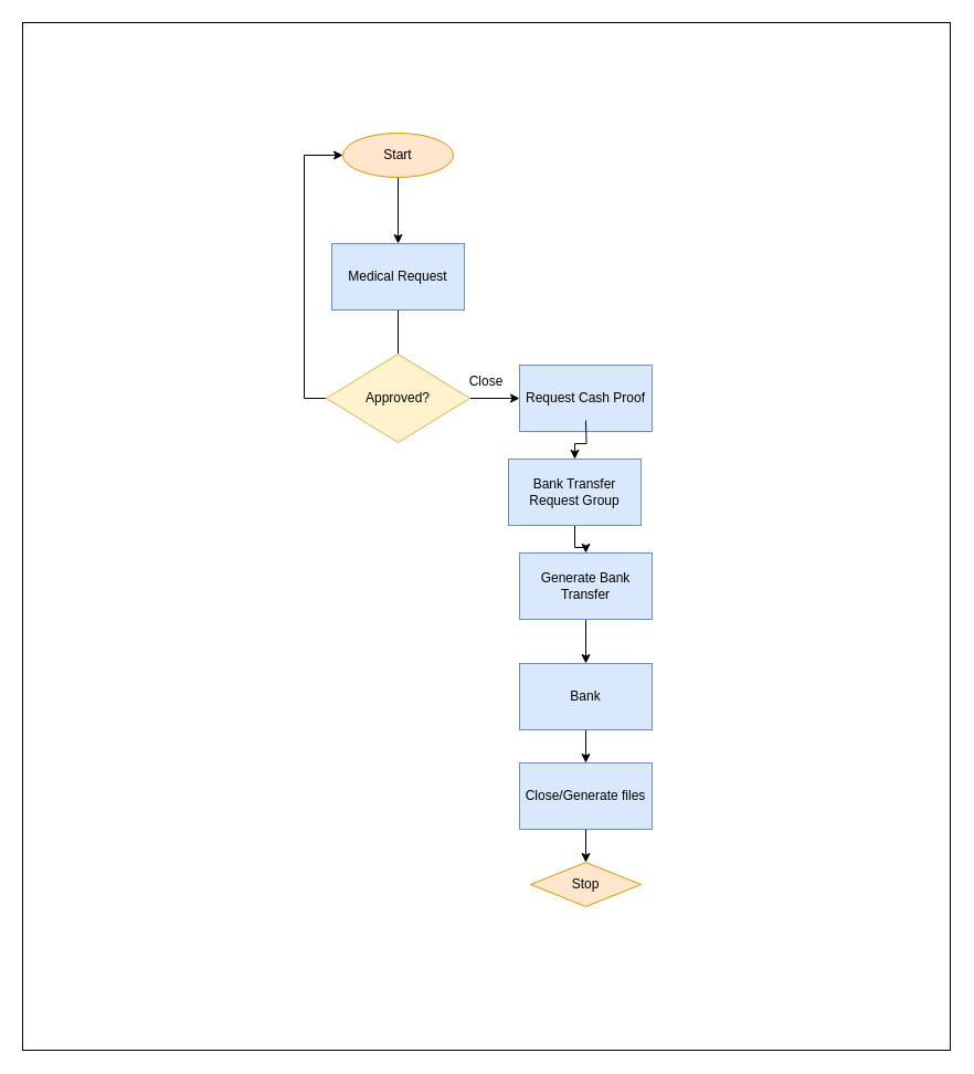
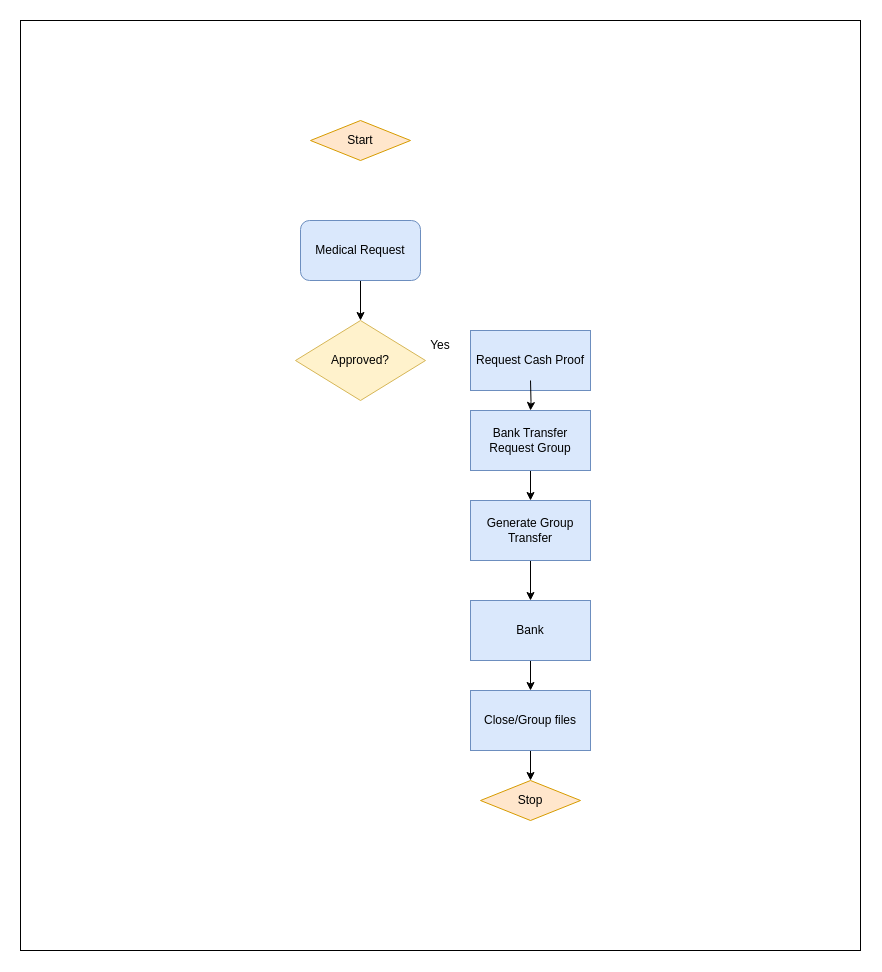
  <mxCell id="0" />
  <mxCell id="1" parent="0" />
- <mxCell id="2" value="" style="edgeStyle=orthogonalEdgeStyle;rounded=0;orthogonalLoop=1;jettySize=auto;html=1;" parent="1" source="3" target="5" edge="1"><mxGeometry relative="1" as="geometry" /></mxCell>
- <mxCell id="3" value="Start" style="ellipse;whiteSpace=wrap;html=1;fillColor=#ffe6cc;strokeColor=#d79b00;" parent="1" vertex="1"><mxGeometry x="310" y="120" width="100" height="40" as="geometry" /></mxCell>
- <mxCell id="4" value="" style="edgeStyle=orthogonalEdgeStyle;rounded=0;orthogonalLoop=1;jettySize=auto;html=1;endArrow=none;" parent="1" source="5" target="8" edge="1"><mxGeometry relative="1" as="geometry" /></mxCell>
- <mxCell id="5" value="Medical Request" style="rounded=0;whiteSpace=wrap;html=1;fillColor=#dae8fc;strokeColor=#6c8ebf;" parent="1" vertex="1"><mxGeometry x="300" y="220" width="120" height="60" as="geometry" /></mxCell>
- <mxCell id="6" value="" style="edgeStyle=orthogonalEdgeStyle;rounded=0;orthogonalLoop=1;jettySize=auto;html=1;" parent="1" source="8" target="9" edge="1"><mxGeometry relative="1" as="geometry" /></mxCell>
- <mxCell id="7" style="edgeStyle=orthogonalEdgeStyle;rounded=0;orthogonalLoop=1;jettySize=auto;html=1;entryX=0;entryY=0.5;entryDx=0;entryDy=0;" parent="1" source="8" target="3" edge="1"><mxGeometry relative="1" as="geometry"><Array as="points"><mxPoint x="275" y="360" /><mxPoint x="275" y="140" /></Array></mxGeometry></mxCell>
+ <mxCell id="3" value="Start" style="rhombus;whiteSpace=wrap;html=1;fillColor=#ffe6cc;strokeColor=#d79b00;" parent="1" vertex="1"><mxGeometry x="310" y="120" width="100" height="40" as="geometry" /></mxCell>
+ <mxCell id="4" value="" style="edgeStyle=orthogonalEdgeStyle;rounded=0;orthogonalLoop=1;jettySize=auto;html=1;" parent="1" source="5" target="8" edge="1"><mxGeometry relative="1" as="geometry" /></mxCell>
+ <mxCell id="5" value="Medical Request" style="whiteSpace=wrap;html=1;fillColor=#dae8fc;strokeColor=#6c8ebf;rounded=1;" parent="1" vertex="1"><mxGeometry x="300" y="220" width="120" height="60" as="geometry" /></mxCell>
  <mxCell id="8" value="Approved?" style="rhombus;whiteSpace=wrap;html=1;fillColor=#fff2cc;strokeColor=#d6b656;" parent="1" vertex="1"><mxGeometry x="295" y="320" width="130" height="80" as="geometry" /></mxCell>
  <mxCell id="9" value="Request Cash Proof" style="rounded=0;whiteSpace=wrap;html=1;fillColor=#dae8fc;strokeColor=#6c8ebf;" parent="1" vertex="1"><mxGeometry x="470" y="330" width="120" height="60" as="geometry" /></mxCell>
  <mxCell id="10" value="" style="edgeStyle=orthogonalEdgeStyle;rounded=0;orthogonalLoop=1;jettySize=auto;html=1;" parent="1" target="12" edge="1"><mxGeometry relative="1" as="geometry"><mxPoint x="530" y="380" as="sourcePoint" /></mxGeometry></mxCell>
  <mxCell id="11" value="" style="edgeStyle=orthogonalEdgeStyle;rounded=0;orthogonalLoop=1;jettySize=auto;html=1;" parent="1" source="12" target="14" edge="1"><mxGeometry relative="1" as="geometry" /></mxCell>
- <mxCell id="12" value="Bank Transfer Request Group" style="rounded=0;whiteSpace=wrap;html=1;fillColor=#dae8fc;strokeColor=#6c8ebf;" parent="1" vertex="1"><mxGeometry x="460" y="415" width="120" height="60" as="geometry" /></mxCell>
+ <mxCell id="12" value="Bank Transfer Request Group" style="rounded=0;whiteSpace=wrap;html=1;fillColor=#dae8fc;strokeColor=#6c8ebf;" parent="1" vertex="1"><mxGeometry x="470" y="410" width="120" height="60" as="geometry" /></mxCell>
  <mxCell id="13" value="" style="edgeStyle=orthogonalEdgeStyle;rounded=0;orthogonalLoop=1;jettySize=auto;html=1;" parent="1" source="14" target="16" edge="1"><mxGeometry relative="1" as="geometry" /></mxCell>
- <mxCell id="14" value="Generate Bank Transfer" style="rounded=0;whiteSpace=wrap;html=1;fillColor=#dae8fc;strokeColor=#6c8ebf;" parent="1" vertex="1"><mxGeometry x="470" y="500" width="120" height="60" as="geometry" /></mxCell>
+ <mxCell id="14" value="Generate Group Transfer" style="rounded=0;whiteSpace=wrap;html=1;fillColor=#dae8fc;strokeColor=#6c8ebf;" parent="1" vertex="1"><mxGeometry x="470" y="500" width="120" height="60" as="geometry" /></mxCell>
  <mxCell id="15" value="" style="edgeStyle=orthogonalEdgeStyle;rounded=0;orthogonalLoop=1;jettySize=auto;html=1;" parent="1" source="16" target="18" edge="1"><mxGeometry relative="1" as="geometry" /></mxCell>
  <mxCell id="16" value="Bank" style="whiteSpace=wrap;html=1;rounded=0;fillColor=#dae8fc;strokeColor=#6c8ebf;" parent="1" vertex="1"><mxGeometry x="470" y="600" width="120" height="60" as="geometry" /></mxCell>
  <mxCell id="17" value="" style="edgeStyle=orthogonalEdgeStyle;rounded=0;orthogonalLoop=1;jettySize=auto;html=1;" parent="1" source="18" target="19" edge="1"><mxGeometry relative="1" as="geometry" /></mxCell>
- <mxCell id="18" value="Close/Generate files" style="whiteSpace=wrap;html=1;rounded=0;fillColor=#dae8fc;strokeColor=#6c8ebf;" parent="1" vertex="1"><mxGeometry x="470" y="690" width="120" height="60" as="geometry" /></mxCell>
+ <mxCell id="18" value="Close/Group files" style="whiteSpace=wrap;html=1;rounded=0;fillColor=#dae8fc;strokeColor=#6c8ebf;" parent="1" vertex="1"><mxGeometry x="470" y="690" width="120" height="60" as="geometry" /></mxCell>
  <mxCell id="19" value="Stop" style="rhombus;whiteSpace=wrap;html=1;fillColor=#ffe6cc;strokeColor=#d79b00;" parent="1" vertex="1"><mxGeometry x="480" y="780" width="100" height="40" as="geometry" /></mxCell>
- <mxCell id="20" value="Close" style="text;html=1;strokeColor=none;fillColor=none;align=center;verticalAlign=middle;whiteSpace=wrap;rounded=0;" parent="1" vertex="1"><mxGeometry x="410" y="330" width="60" height="30" as="geometry" /></mxCell>
+ <mxCell id="20" value="Yes" style="text;html=1;strokeColor=none;fillColor=none;align=center;verticalAlign=middle;whiteSpace=wrap;rounded=0;" parent="1" vertex="1"><mxGeometry x="410" y="330" width="60" height="30" as="geometry" /></mxCell>
  <mxCell id="21" value="" style="rounded=0;whiteSpace=wrap;html=1;fillColor=none;" parent="1" vertex="1"><mxGeometry x="20" y="20" width="840" height="930" as="geometry" /></mxCell>
